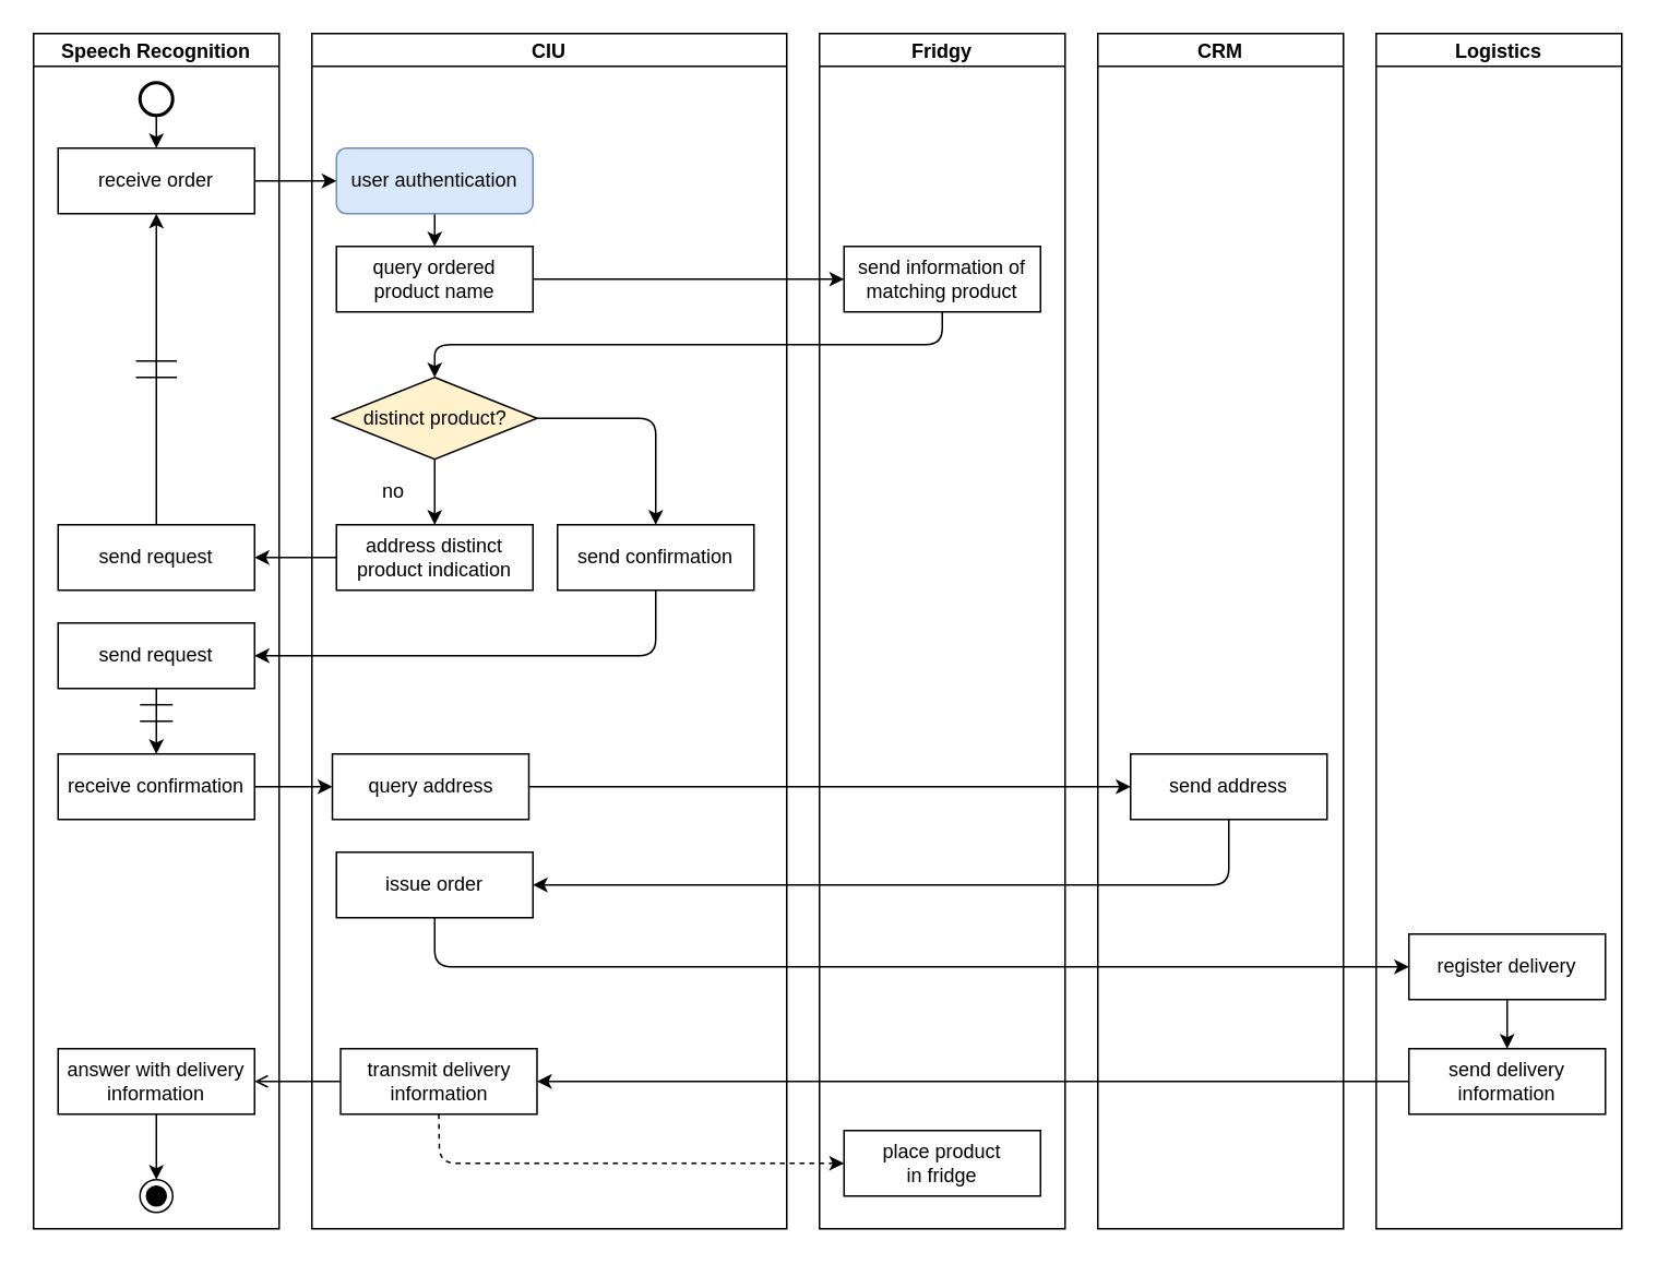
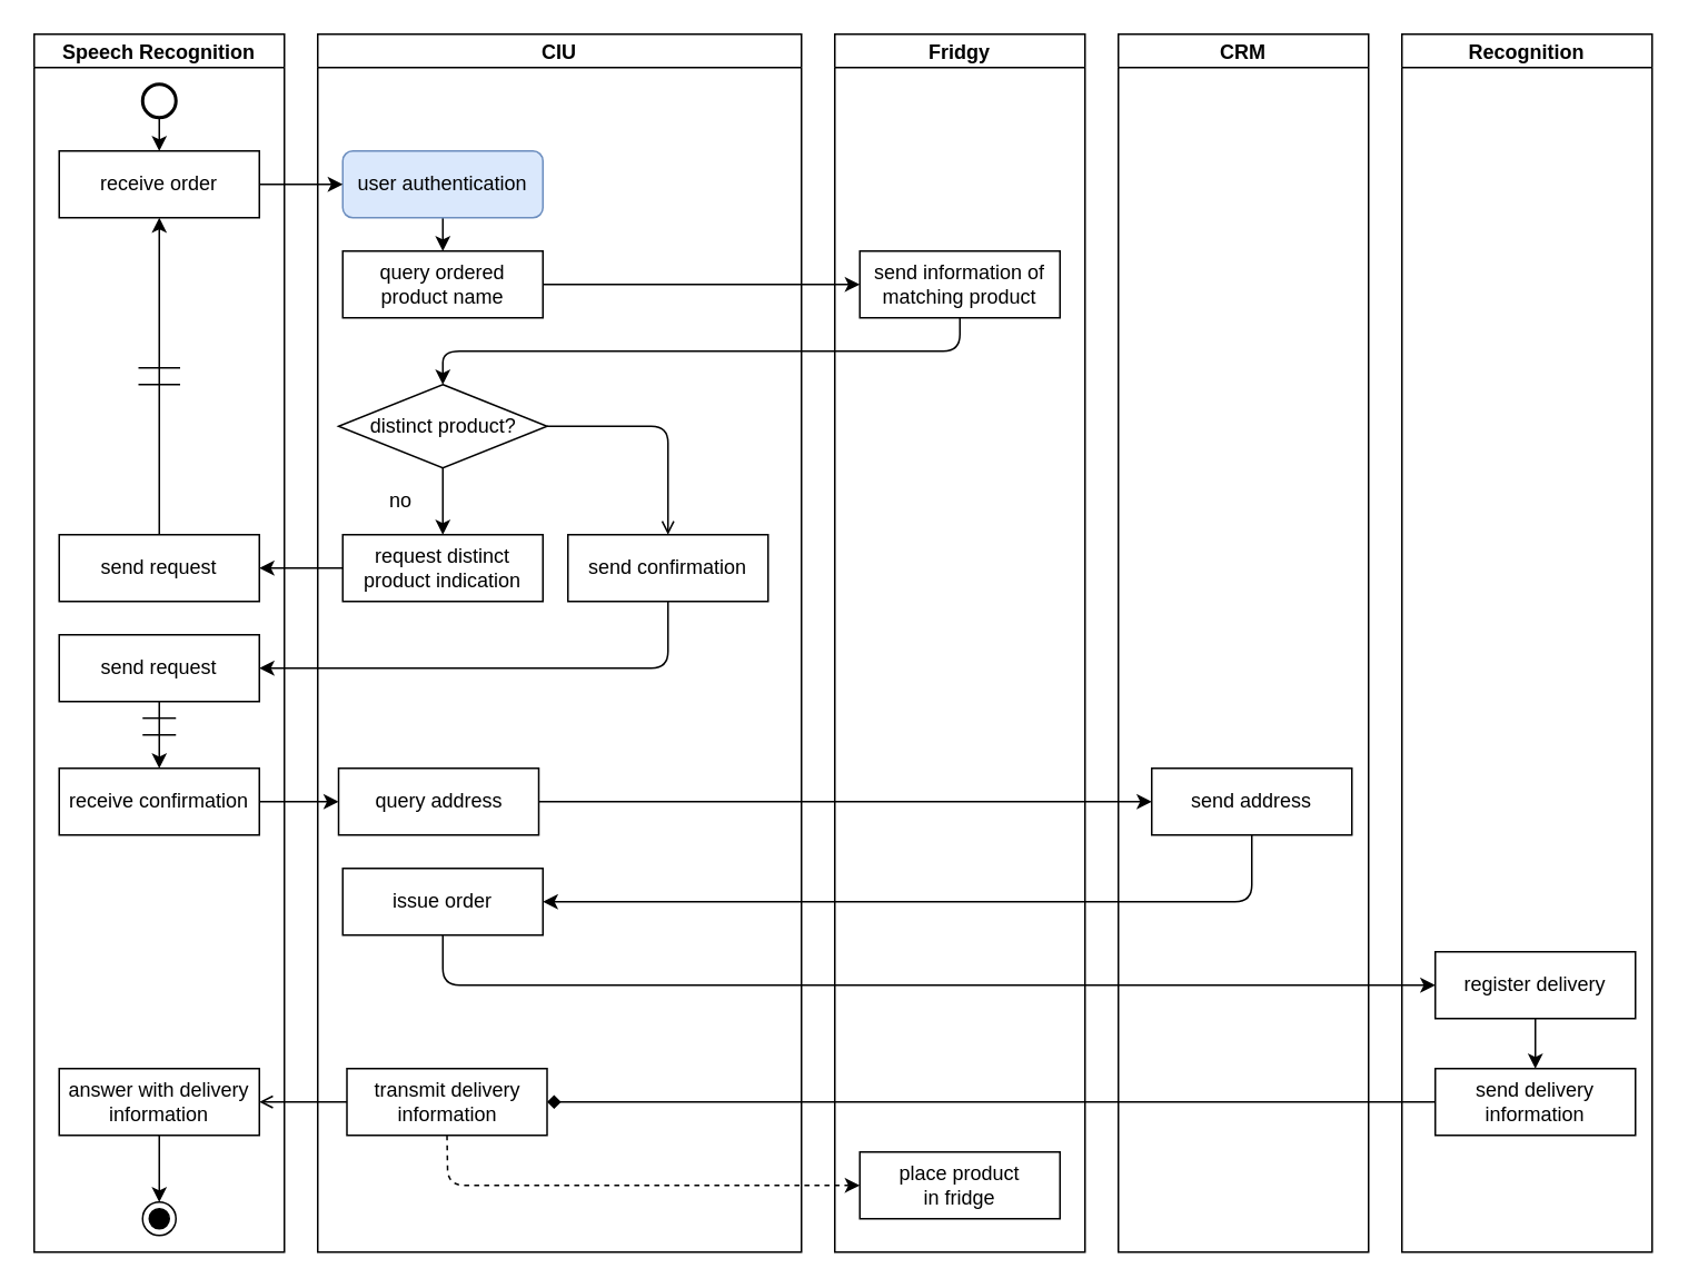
  <mxCell id="0" />
  <mxCell id="1" parent="0" />
  <mxCell id="2" value="Speech Recognition" style="swimlane;startSize=20;" parent="1" vertex="1"><mxGeometry x="20" y="20" width="150" height="730" as="geometry" /></mxCell>
  <mxCell id="3" value="receive order" style="rounded=0;whiteSpace=wrap;html=1;" parent="2" vertex="1"><mxGeometry x="15" y="70" width="120" height="40" as="geometry" /></mxCell>
  <mxCell id="4" value="answer with delivery information" style="rounded=0;whiteSpace=wrap;html=1;" parent="2" vertex="1"><mxGeometry x="15" y="620" width="120" height="40" as="geometry" /></mxCell>
  <mxCell id="5" value="" style="strokeWidth=2;html=1;shape=mxgraph.flowchart.start_2;whiteSpace=wrap;" parent="2" vertex="1"><mxGeometry x="65" y="30" width="20" height="20" as="geometry" /></mxCell>
  <mxCell id="6" value="" style="ellipse;html=1;shape=endState;fillColor=#000000;strokeColor=#000000;" parent="2" vertex="1"><mxGeometry x="65" y="700" width="20" height="20" as="geometry" /></mxCell>
  <mxCell id="7" value="" style="endArrow=classic;html=1;exitX=0.5;exitY=1;exitDx=0;exitDy=0;exitPerimeter=0;entryX=0.5;entryY=0;entryDx=0;entryDy=0;" parent="2" source="5" target="3" edge="1"><mxGeometry width="50" height="50" relative="1" as="geometry"><mxPoint x="280" y="190" as="sourcePoint" /><mxPoint x="330" y="140" as="targetPoint" /></mxGeometry></mxCell>
  <mxCell id="8" value="" style="endArrow=classic;html=1;entryX=0.5;entryY=0;entryDx=0;entryDy=0;exitX=0.5;exitY=1;exitDx=0;exitDy=0;" parent="2" source="4" target="6" edge="1"><mxGeometry width="50" height="50" relative="1" as="geometry"><mxPoint x="195" y="485" as="sourcePoint" /><mxPoint x="145" y="485" as="targetPoint" /></mxGeometry></mxCell>
  <mxCell id="9" value="send request" style="rounded=0;whiteSpace=wrap;html=1;" parent="2" vertex="1"><mxGeometry x="15" y="300" width="120" height="40" as="geometry" /></mxCell>
  <mxCell id="10" value="send request" style="rounded=0;whiteSpace=wrap;html=1;" parent="2" vertex="1"><mxGeometry x="15" y="360" width="120" height="40" as="geometry" /></mxCell>
  <mxCell id="11" value="" style="endArrow=classic;html=1;entryX=0.5;entryY=1;entryDx=0;entryDy=0;exitX=0.5;exitY=0;exitDx=0;exitDy=0;dashed=0" parent="2" source="9" target="3" edge="1"><mxGeometry width="50" height="50" relative="1" as="geometry"><mxPoint x="145" y="100" as="sourcePoint" /><mxPoint x="195" y="100" as="targetPoint" /></mxGeometry></mxCell>
  <mxCell id="12" value="receive confirmation" style="rounded=0;whiteSpace=wrap;html=1;" parent="2" vertex="1"><mxGeometry x="15" y="440" width="120" height="40" as="geometry" /></mxCell>
  <mxCell id="13" value="" style="endArrow=classic;html=1;exitX=0.5;exitY=1;exitDx=0;exitDy=0;dashed=0" parent="2" source="10" target="12" edge="1"><mxGeometry width="50" height="50" relative="1" as="geometry"><mxPoint x="85" y="360" as="sourcePoint" /><mxPoint x="85" y="270" as="targetPoint" /></mxGeometry></mxCell>
  <mxCell id="14" value="" style="endArrow=none;html=1;" edge="1" parent="2"><mxGeometry width="50" height="50" relative="1" as="geometry"><mxPoint x="62.5" y="200" as="sourcePoint" /><mxPoint x="87.5" y="200" as="targetPoint" /></mxGeometry></mxCell>
  <mxCell id="15" value="" style="endArrow=none;html=1;" edge="1" parent="2"><mxGeometry width="50" height="50" relative="1" as="geometry"><mxPoint x="62.5" y="210" as="sourcePoint" /><mxPoint x="87.5" y="210" as="targetPoint" /></mxGeometry></mxCell>
  <mxCell id="16" value="" style="endArrow=none;html=1;" edge="1" parent="2"><mxGeometry width="50" height="50" relative="1" as="geometry"><mxPoint x="65" y="420" as="sourcePoint" /><mxPoint x="85" y="420" as="targetPoint" /></mxGeometry></mxCell>
  <mxCell id="17" value="" style="endArrow=none;html=1;" edge="1" parent="2"><mxGeometry width="50" height="50" relative="1" as="geometry"><mxPoint x="65" y="409.94" as="sourcePoint" /><mxPoint x="85" y="409.94" as="targetPoint" /></mxGeometry></mxCell>
  <mxCell id="18" value="CIU" style="swimlane;startSize=20;" parent="1" vertex="1"><mxGeometry x="190" y="20" width="290" height="730" as="geometry" /></mxCell>
  <mxCell id="19" value="&lt;div&gt;query ordered &lt;br&gt;&lt;/div&gt;&lt;div&gt;product name&lt;/div&gt;" style="rounded=0;whiteSpace=wrap;html=1;" parent="18" vertex="1"><mxGeometry x="15" y="130" width="120" height="40" as="geometry" /></mxCell>
  <mxCell id="20" value="" style="endArrow=classic;html=1;entryX=0.5;entryY=0;entryDx=0;entryDy=0;exitX=0.5;exitY=1;exitDx=0;exitDy=0;" parent="18" target="19" edge="1"><mxGeometry width="50" height="50" relative="1" as="geometry"><mxPoint x="75" y="110" as="sourcePoint" /><mxPoint x="25" y="90" as="targetPoint" /></mxGeometry></mxCell>
  <mxCell id="21" value="send confirmation" style="rounded=0;whiteSpace=wrap;html=1;" parent="18" vertex="1"><mxGeometry x="150" y="300" width="120" height="40" as="geometry" /></mxCell>
  <mxCell id="22" value="query address" style="rounded=0;whiteSpace=wrap;html=1;" parent="18" vertex="1"><mxGeometry x="12.5" y="440" width="120" height="40" as="geometry" /></mxCell>
  <mxCell id="23" value="&lt;div&gt;issue order&lt;/div&gt;" style="rounded=0;whiteSpace=wrap;html=1;" parent="18" vertex="1"><mxGeometry x="15" y="500" width="120" height="40" as="geometry" /></mxCell>
  <mxCell id="24" value="transmit delivery information" style="rounded=0;whiteSpace=wrap;html=1;" parent="18" vertex="1"><mxGeometry x="17.5" y="620" width="120" height="40" as="geometry" /></mxCell>
  <mxCell id="25" value="user authentication" style="rounded=1;whiteSpace=wrap;html=1;fillColor=#dae8fc;strokeColor=#6c8ebf;" vertex="1" parent="18"><mxGeometry x="15" y="70" width="120" height="40" as="geometry" /></mxCell>
- <mxCell id="26" value="distinct product?" style="rhombus;whiteSpace=wrap;html=1;strokeColor=#000000;fillColor=#fff2cc;" parent="18" vertex="1"><mxGeometry x="12.5" y="210" width="125" height="50" as="geometry" /></mxCell>
+ <mxCell id="26" value="distinct product?" style="rhombus;whiteSpace=wrap;html=1;strokeColor=#000000;" parent="18" vertex="1"><mxGeometry x="12.5" y="210" width="125" height="50" as="geometry" /></mxCell>
  <mxCell id="27" value="no" style="text;html=1;strokeColor=none;fillColor=none;align=center;verticalAlign=middle;whiteSpace=wrap;rounded=0;" parent="18" vertex="1"><mxGeometry x="30" y="270" width="40" height="20" as="geometry" /></mxCell>
- <mxCell id="28" value="address distinct product indication" style="rounded=0;whiteSpace=wrap;html=1;" vertex="1" parent="18"><mxGeometry x="15" y="300" width="120" height="40" as="geometry" /></mxCell>
- <mxCell id="29" value="" style="endArrow=classic;html=1;entryX=0.5;entryY=0;entryDx=0;entryDy=0;exitX=1;exitY=0.5;exitDx=0;exitDy=0;" parent="18" source="26" target="21" edge="1"><mxGeometry width="50" height="50" relative="1" as="geometry"><mxPoint x="25" y="380" as="sourcePoint" /><mxPoint x="-25" y="380" as="targetPoint" /><Array as="points"><mxPoint x="210" y="235" /></Array></mxGeometry></mxCell>
+ <mxCell id="28" value="request distinct product indication" style="rounded=0;whiteSpace=wrap;html=1;" vertex="1" parent="18"><mxGeometry x="15" y="300" width="120" height="40" as="geometry" /></mxCell>
+ <mxCell id="29" value="" style="endArrow=open;html=1;entryX=0.5;entryY=0;entryDx=0;entryDy=0;exitX=1;exitY=0.5;exitDx=0;exitDy=0;" parent="18" source="26" target="21" edge="1"><mxGeometry width="50" height="50" relative="1" as="geometry"><mxPoint x="25" y="380" as="sourcePoint" /><mxPoint x="-25" y="380" as="targetPoint" /><Array as="points"><mxPoint x="210" y="235" /></Array></mxGeometry></mxCell>
  <mxCell id="30" value="Fridgy" style="swimlane;startSize=20;" parent="1" vertex="1"><mxGeometry x="500" y="20" width="150" height="730" as="geometry" /></mxCell>
  <mxCell id="31" value="&lt;div&gt;send information of matching product&lt;/div&gt;" style="rounded=0;whiteSpace=wrap;html=1;" parent="30" vertex="1"><mxGeometry x="15" y="130" width="120" height="40" as="geometry" /></mxCell>
  <mxCell id="32" value="place product &lt;br&gt;in fridge" style="rounded=0;whiteSpace=wrap;html=1;" vertex="1" parent="30"><mxGeometry x="15" y="670" width="120" height="40" as="geometry" /></mxCell>
  <mxCell id="33" value="CRM" style="swimlane;startSize=20;" parent="1" vertex="1"><mxGeometry x="670" y="20" width="150" height="730" as="geometry" /></mxCell>
  <mxCell id="34" value="send address" style="rounded=0;whiteSpace=wrap;html=1;" parent="33" vertex="1"><mxGeometry x="20" y="440" width="120" height="40" as="geometry" /></mxCell>
- <mxCell id="35" value="Logistics" style="swimlane;startSize=20;" parent="1" vertex="1"><mxGeometry x="840" y="20" width="150" height="730" as="geometry" /></mxCell>
+ <mxCell id="35" value="Recognition" style="swimlane;startSize=20;" parent="1" vertex="1"><mxGeometry x="840" y="20" width="150" height="730" as="geometry" /></mxCell>
  <mxCell id="36" value="register delivery" style="rounded=0;whiteSpace=wrap;html=1;" parent="35" vertex="1"><mxGeometry x="20" y="550" width="120" height="40" as="geometry" /></mxCell>
  <mxCell id="37" value="send delivery information" style="rounded=0;whiteSpace=wrap;html=1;" parent="35" vertex="1"><mxGeometry x="20" y="620" width="120" height="40" as="geometry" /></mxCell>
  <mxCell id="38" value="" style="edgeStyle=orthogonalEdgeStyle;rounded=0;orthogonalLoop=1;jettySize=auto;html=1;entryX=0.5;entryY=0;entryDx=0;entryDy=0;exitX=0.5;exitY=1;exitDx=0;exitDy=0;" parent="35" source="36" target="37" edge="1"><mxGeometry relative="1" as="geometry"><mxPoint x="80" y="660" as="sourcePoint" /><mxPoint x="30" y="650" as="targetPoint" /></mxGeometry></mxCell>
  <mxCell id="39" value="" style="endArrow=classic;html=1;entryX=0;entryY=0.5;entryDx=0;entryDy=0;exitX=1;exitY=0.5;exitDx=0;exitDy=0;" parent="1" source="3" edge="1"><mxGeometry width="50" height="50" relative="1" as="geometry"><mxPoint x="105" y="80" as="sourcePoint" /><mxPoint x="205" y="110" as="targetPoint" /></mxGeometry></mxCell>
  <mxCell id="40" value="" style="endArrow=classic;html=1;exitX=0;exitY=0.5;exitDx=0;exitDy=0;entryX=1;entryY=0.5;entryDx=0;entryDy=0;" parent="1" source="28" target="9" edge="1"><mxGeometry width="50" height="50" relative="1" as="geometry"><mxPoint x="205" y="390" as="sourcePoint" /><mxPoint x="335" y="400" as="targetPoint" /></mxGeometry></mxCell>
  <mxCell id="41" value="" style="endArrow=classic;html=1;exitX=0.5;exitY=1;exitDx=0;exitDy=0;entryX=1;entryY=0.5;entryDx=0;entryDy=0;" parent="1" source="34" target="23" edge="1"><mxGeometry width="50" height="50" relative="1" as="geometry"><mxPoint x="600" y="360" as="sourcePoint" /><mxPoint x="445" y="590" as="targetPoint" /><Array as="points"><mxPoint x="750" y="540" /></Array></mxGeometry></mxCell>
  <mxCell id="42" value="" style="endArrow=classic;html=1;exitX=1;exitY=0.5;exitDx=0;exitDy=0;" parent="1" source="22" target="34" edge="1"><mxGeometry width="50" height="50" relative="1" as="geometry"><mxPoint x="170" y="540" as="sourcePoint" /><mxPoint x="220" y="540" as="targetPoint" /></mxGeometry></mxCell>
- <mxCell id="43" value="" style="endArrow=classic;html=1;exitX=0;exitY=0.5;exitDx=0;exitDy=0;entryX=1;entryY=0.5;entryDx=0;entryDy=0;" parent="1" source="37" target="24" edge="1"><mxGeometry width="50" height="50" relative="1" as="geometry"><mxPoint x="340" y="540" as="sourcePoint" /><mxPoint x="690" y="540" as="targetPoint" /></mxGeometry></mxCell>
+ <mxCell id="43" value="" style="endArrow=diamond;html=1;exitX=0;exitY=0.5;exitDx=0;exitDy=0;entryX=1;entryY=0.5;entryDx=0;entryDy=0;" parent="1" source="37" target="24" edge="1"><mxGeometry width="50" height="50" relative="1" as="geometry"><mxPoint x="340" y="540" as="sourcePoint" /><mxPoint x="690" y="540" as="targetPoint" /></mxGeometry></mxCell>
  <mxCell id="44" value="" style="endArrow=open;html=1;entryX=1;entryY=0.5;entryDx=0;entryDy=0;exitX=0;exitY=0.5;exitDx=0;exitDy=0;" parent="1" source="24" target="4" edge="1"><mxGeometry width="50" height="50" relative="1" as="geometry"><mxPoint x="215" y="465" as="sourcePoint" /><mxPoint x="165" y="465" as="targetPoint" /></mxGeometry></mxCell>
  <mxCell id="45" value="" style="endArrow=classic;html=1;entryX=0;entryY=0.5;entryDx=0;entryDy=0;exitX=0.5;exitY=1;exitDx=0;exitDy=0;" parent="1" source="23" target="36" edge="1"><mxGeometry width="50" height="50" relative="1" as="geometry"><mxPoint x="280" y="300" as="sourcePoint" /><mxPoint x="270" y="620" as="targetPoint" /><Array as="points"><mxPoint x="265" y="590" /></Array></mxGeometry></mxCell>
  <mxCell id="46" value="" style="endArrow=classic;html=1;entryX=0;entryY=0.5;entryDx=0;entryDy=0;" edge="1" parent="1" source="19" target="31"><mxGeometry width="50" height="50" relative="1" as="geometry"><mxPoint x="450" y="230" as="sourcePoint" /><mxPoint x="400" y="230" as="targetPoint" /></mxGeometry></mxCell>
  <mxCell id="47" value="" style="endArrow=classic;html=1;entryX=0.5;entryY=0;entryDx=0;entryDy=0;" edge="1" parent="1" target="28"><mxGeometry width="50" height="50" relative="1" as="geometry"><mxPoint x="265" y="280" as="sourcePoint" /><mxPoint x="275" y="160" as="targetPoint" /></mxGeometry></mxCell>
  <mxCell id="48" value="" style="endArrow=classic;html=1;exitX=0.5;exitY=1;exitDx=0;exitDy=0;entryX=0.5;entryY=0;entryDx=0;entryDy=0;" edge="1" parent="1" source="31" target="26"><mxGeometry width="50" height="50" relative="1" as="geometry"><mxPoint x="755" y="545" as="sourcePoint" /><mxPoint x="335" y="585" as="targetPoint" /><Array as="points"><mxPoint x="575" y="210" /><mxPoint x="265" y="210" /></Array></mxGeometry></mxCell>
  <mxCell id="49" value="" style="endArrow=classic;html=1;exitX=0.5;exitY=1;exitDx=0;exitDy=0;entryX=1;entryY=0.5;entryDx=0;entryDy=0;" edge="1" parent="1" source="21" target="10"><mxGeometry width="50" height="50" relative="1" as="geometry"><mxPoint x="215" y="350" as="sourcePoint" /><mxPoint x="165" y="350" as="targetPoint" /><Array as="points"><mxPoint x="400" y="400" /></Array></mxGeometry></mxCell>
  <mxCell id="50" value="" style="endArrow=classic;html=1;exitX=1;exitY=0.5;exitDx=0;exitDy=0;entryX=0;entryY=0.5;entryDx=0;entryDy=0;" edge="1" parent="1" source="12" target="22"><mxGeometry width="50" height="50" relative="1" as="geometry"><mxPoint x="215" y="350" as="sourcePoint" /><mxPoint x="202.5" y="480" as="targetPoint" /></mxGeometry></mxCell>
  <mxCell id="51" value="" style="endArrow=classic;html=1;exitX=0.5;exitY=1;exitDx=0;exitDy=0;entryX=0;entryY=0.5;entryDx=0;entryDy=0;dashed=1" edge="1" parent="1" source="24" target="32"><mxGeometry width="50" height="50" relative="1" as="geometry"><mxPoint x="322.5" y="400" as="sourcePoint" /><mxPoint x="222.5" y="420" as="targetPoint" /><Array as="points"><mxPoint x="268" y="710" /></Array></mxGeometry></mxCell>
